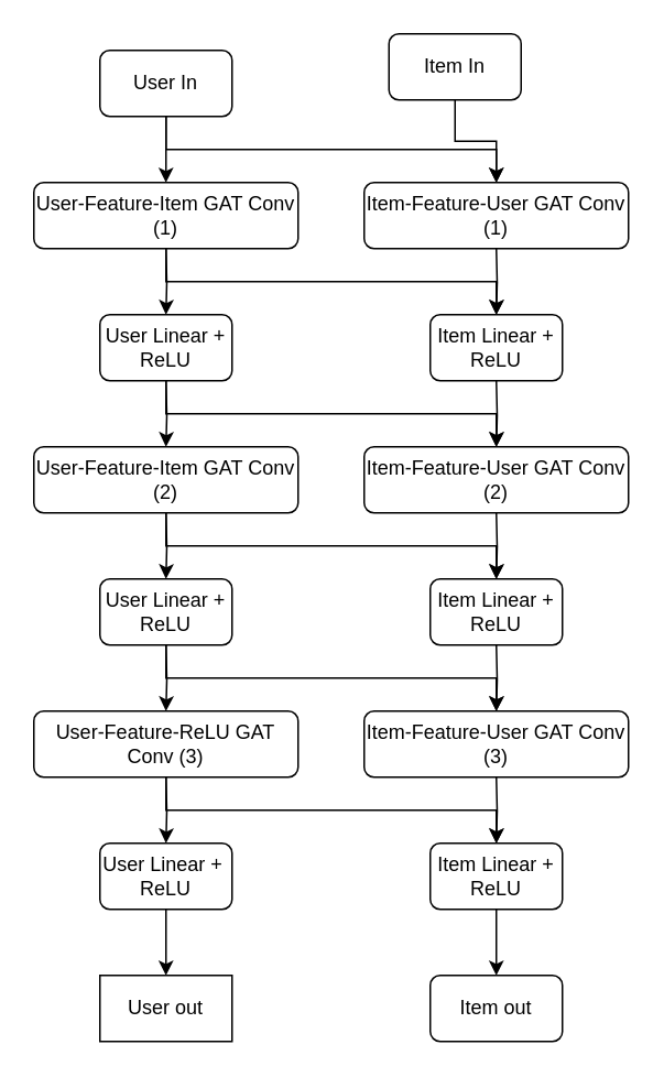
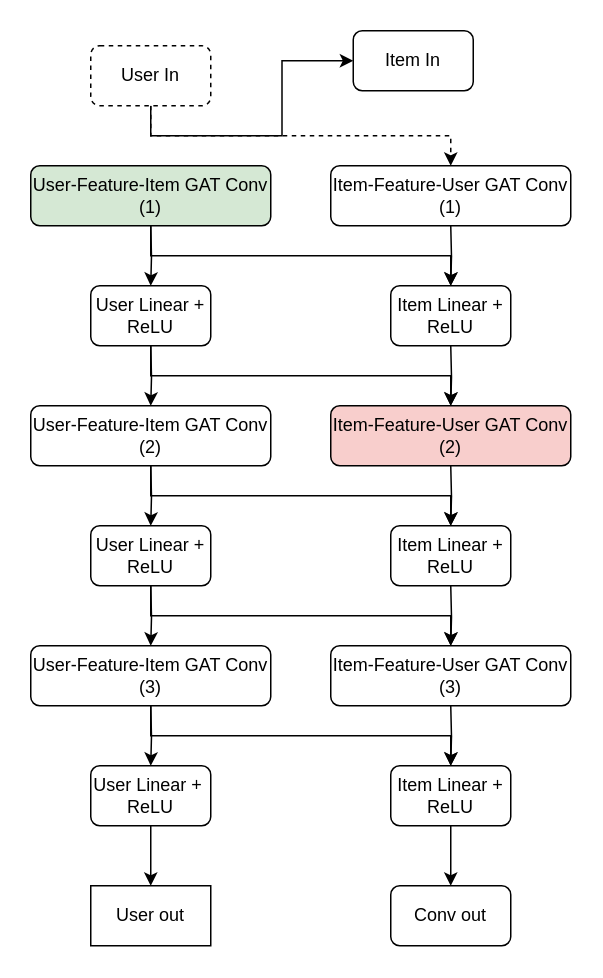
  <mxCell id="0" />
  <mxCell id="1" parent="0" />
- <mxCell id="2" value="User-Feature-Item GAT Conv (1)" style="rounded=1;whiteSpace=wrap;html=1;" vertex="1" parent="1"><mxGeometry x="20" y="110" width="160" height="40" as="geometry" /></mxCell>
+ <mxCell id="2" value="User-Feature-Item GAT Conv (1)" style="rounded=1;whiteSpace=wrap;html=1;fillColor=#d5e8d4;" vertex="1" parent="1"><mxGeometry x="20" y="110" width="160" height="40" as="geometry" /></mxCell>
  <mxCell id="3" value="Item-Feature-User GAT Conv (1)" style="rounded=1;whiteSpace=wrap;html=1;" vertex="1" parent="1"><mxGeometry x="220" y="110" width="160" height="40" as="geometry" /></mxCell>
- <mxCell id="4" style="edgeStyle=orthogonalEdgeStyle;rounded=0;orthogonalLoop=1;jettySize=auto;html=1;exitX=0.5;exitY=1;exitDx=0;exitDy=0;" edge="1" parent="1" source="6" target="2"><mxGeometry relative="1" as="geometry" /></mxCell>
- <mxCell id="5" style="edgeStyle=orthogonalEdgeStyle;rounded=0;orthogonalLoop=1;jettySize=auto;html=1;entryX=0.5;entryY=0;entryDx=0;entryDy=0;" edge="1" parent="1" source="6" target="3"><mxGeometry relative="1" as="geometry"><Array as="points"><mxPoint x="100" y="90" /><mxPoint x="300" y="90" /></Array></mxGeometry></mxCell>
- <mxCell id="6" value="User In" style="rounded=1;whiteSpace=wrap;html=1;" vertex="1" parent="1"><mxGeometry x="60" y="30" width="80" height="40" as="geometry" /></mxCell>
- <mxCell id="7" style="edgeStyle=orthogonalEdgeStyle;rounded=0;orthogonalLoop=1;jettySize=auto;html=1;entryX=0.5;entryY=0;entryDx=0;entryDy=0;" edge="1" parent="1" source="8" target="3"><mxGeometry relative="1" as="geometry" /></mxCell>
+ <mxCell id="4" style="edgeStyle=orthogonalEdgeStyle;rounded=0;orthogonalLoop=1;jettySize=auto;html=1;exitX=0.5;exitY=1;exitDx=0;exitDy=0;" edge="1" parent="1" source="6" target="8"><mxGeometry relative="1" as="geometry" /></mxCell>
+ <mxCell id="5" style="edgeStyle=orthogonalEdgeStyle;rounded=0;orthogonalLoop=1;jettySize=auto;html=1;entryX=0.5;entryY=0;entryDx=0;entryDy=0;dashed=1;" edge="1" parent="1" source="6" target="3"><mxGeometry relative="1" as="geometry"><Array as="points"><mxPoint x="100" y="90" /><mxPoint x="300" y="90" /></Array></mxGeometry></mxCell>
+ <mxCell id="6" value="User In" style="rounded=1;whiteSpace=wrap;html=1;dashed=1;" vertex="1" parent="1"><mxGeometry x="60" y="30" width="80" height="40" as="geometry" /></mxCell>
  <mxCell id="8" value="Item In" style="rounded=1;whiteSpace=wrap;html=1;" vertex="1" parent="1"><mxGeometry x="235" y="20" width="80" height="40" as="geometry" /></mxCell>
  <mxCell id="9" value="User Linear + ReLU" style="rounded=1;whiteSpace=wrap;html=1;" vertex="1" parent="1"><mxGeometry x="60" y="190" width="80" height="40" as="geometry" /></mxCell>
  <mxCell id="10" value="Item Linear + ReLU" style="rounded=1;whiteSpace=wrap;html=1;" vertex="1" parent="1"><mxGeometry x="260" y="190" width="80" height="40" as="geometry" /></mxCell>
  <mxCell id="11" style="edgeStyle=orthogonalEdgeStyle;rounded=0;orthogonalLoop=1;jettySize=auto;html=1;exitX=0.5;exitY=1;exitDx=0;exitDy=0;" edge="1" parent="1"><mxGeometry relative="1" as="geometry"><mxPoint x="100" y="150" as="sourcePoint" /><mxPoint x="100" y="190" as="targetPoint" /></mxGeometry></mxCell>
  <mxCell id="12" style="edgeStyle=orthogonalEdgeStyle;rounded=0;orthogonalLoop=1;jettySize=auto;html=1;entryX=0.5;entryY=0;entryDx=0;entryDy=0;" edge="1" parent="1"><mxGeometry relative="1" as="geometry"><mxPoint x="100" y="150" as="sourcePoint" /><mxPoint x="300" y="190" as="targetPoint" /><Array as="points"><mxPoint x="100" y="170" /><mxPoint x="300" y="170" /></Array></mxGeometry></mxCell>
  <mxCell id="13" style="edgeStyle=orthogonalEdgeStyle;rounded=0;orthogonalLoop=1;jettySize=auto;html=1;entryX=0.5;entryY=0;entryDx=0;entryDy=0;" edge="1" parent="1"><mxGeometry relative="1" as="geometry"><mxPoint x="300" y="150" as="sourcePoint" /><mxPoint x="300" y="190" as="targetPoint" /></mxGeometry></mxCell>
  <mxCell id="14" value="User-Feature-Item GAT Conv (2)" style="rounded=1;whiteSpace=wrap;html=1;" vertex="1" parent="1"><mxGeometry x="20" y="270" width="160" height="40" as="geometry" /></mxCell>
- <mxCell id="15" value="Item-Feature-User GAT Conv (2)" style="rounded=1;whiteSpace=wrap;html=1;" vertex="1" parent="1"><mxGeometry x="220" y="270" width="160" height="40" as="geometry" /></mxCell>
+ <mxCell id="15" value="Item-Feature-User GAT Conv (2)" style="rounded=1;whiteSpace=wrap;html=1;fillColor=#f8cecc;" vertex="1" parent="1"><mxGeometry x="220" y="270" width="160" height="40" as="geometry" /></mxCell>
  <mxCell id="16" style="edgeStyle=orthogonalEdgeStyle;rounded=0;orthogonalLoop=1;jettySize=auto;html=1;exitX=0.5;exitY=1;exitDx=0;exitDy=0;" edge="1" parent="1" target="14"><mxGeometry relative="1" as="geometry"><mxPoint x="100" y="230" as="sourcePoint" /></mxGeometry></mxCell>
  <mxCell id="17" style="edgeStyle=orthogonalEdgeStyle;rounded=0;orthogonalLoop=1;jettySize=auto;html=1;entryX=0.5;entryY=0;entryDx=0;entryDy=0;" edge="1" parent="1" target="15"><mxGeometry relative="1" as="geometry"><mxPoint x="100" y="230" as="sourcePoint" /><Array as="points"><mxPoint x="100" y="250" /><mxPoint x="300" y="250" /></Array></mxGeometry></mxCell>
  <mxCell id="18" style="edgeStyle=orthogonalEdgeStyle;rounded=0;orthogonalLoop=1;jettySize=auto;html=1;entryX=0.5;entryY=0;entryDx=0;entryDy=0;" edge="1" parent="1" target="15"><mxGeometry relative="1" as="geometry"><mxPoint x="300" y="230" as="sourcePoint" /></mxGeometry></mxCell>
  <mxCell id="19" value="User Linear + ReLU" style="rounded=1;whiteSpace=wrap;html=1;" vertex="1" parent="1"><mxGeometry x="60" y="350" width="80" height="40" as="geometry" /></mxCell>
  <mxCell id="20" value="Item Linear + ReLU" style="rounded=1;whiteSpace=wrap;html=1;" vertex="1" parent="1"><mxGeometry x="260" y="350" width="80" height="40" as="geometry" /></mxCell>
  <mxCell id="21" style="edgeStyle=orthogonalEdgeStyle;rounded=0;orthogonalLoop=1;jettySize=auto;html=1;exitX=0.5;exitY=1;exitDx=0;exitDy=0;" edge="1" parent="1"><mxGeometry relative="1" as="geometry"><mxPoint x="100" y="310" as="sourcePoint" /><mxPoint x="100" y="350" as="targetPoint" /></mxGeometry></mxCell>
  <mxCell id="22" style="edgeStyle=orthogonalEdgeStyle;rounded=0;orthogonalLoop=1;jettySize=auto;html=1;entryX=0.5;entryY=0;entryDx=0;entryDy=0;" edge="1" parent="1"><mxGeometry relative="1" as="geometry"><mxPoint x="100" y="310" as="sourcePoint" /><mxPoint x="300" y="350" as="targetPoint" /><Array as="points"><mxPoint x="100" y="330" /><mxPoint x="300" y="330" /></Array></mxGeometry></mxCell>
  <mxCell id="23" style="edgeStyle=orthogonalEdgeStyle;rounded=0;orthogonalLoop=1;jettySize=auto;html=1;entryX=0.5;entryY=0;entryDx=0;entryDy=0;" edge="1" parent="1"><mxGeometry relative="1" as="geometry"><mxPoint x="300" y="310" as="sourcePoint" /><mxPoint x="300" y="350" as="targetPoint" /></mxGeometry></mxCell>
- <mxCell id="24" value="User-Feature-ReLU GAT Conv (3)" style="rounded=1;whiteSpace=wrap;html=1;" vertex="1" parent="1"><mxGeometry x="20" y="430" width="160" height="40" as="geometry" /></mxCell>
+ <mxCell id="24" value="User-Feature-Item GAT Conv (3)" style="rounded=1;whiteSpace=wrap;html=1;" vertex="1" parent="1"><mxGeometry x="20" y="430" width="160" height="40" as="geometry" /></mxCell>
  <mxCell id="25" value="Item-Feature-User GAT Conv (3)" style="rounded=1;whiteSpace=wrap;html=1;" vertex="1" parent="1"><mxGeometry x="220" y="430" width="160" height="40" as="geometry" /></mxCell>
  <mxCell id="26" style="edgeStyle=orthogonalEdgeStyle;rounded=0;orthogonalLoop=1;jettySize=auto;html=1;exitX=0.5;exitY=1;exitDx=0;exitDy=0;" edge="1" parent="1" target="24"><mxGeometry relative="1" as="geometry"><mxPoint x="100" y="390" as="sourcePoint" /></mxGeometry></mxCell>
  <mxCell id="27" style="edgeStyle=orthogonalEdgeStyle;rounded=0;orthogonalLoop=1;jettySize=auto;html=1;entryX=0.5;entryY=0;entryDx=0;entryDy=0;" edge="1" parent="1" target="25"><mxGeometry relative="1" as="geometry"><mxPoint x="100" y="390" as="sourcePoint" /><Array as="points"><mxPoint x="100" y="410" /><mxPoint x="300" y="410" /></Array></mxGeometry></mxCell>
  <mxCell id="28" style="edgeStyle=orthogonalEdgeStyle;rounded=0;orthogonalLoop=1;jettySize=auto;html=1;entryX=0.5;entryY=0;entryDx=0;entryDy=0;" edge="1" parent="1" target="25"><mxGeometry relative="1" as="geometry"><mxPoint x="300" y="390" as="sourcePoint" /></mxGeometry></mxCell>
  <mxCell id="29" style="edgeStyle=orthogonalEdgeStyle;rounded=0;orthogonalLoop=1;jettySize=auto;html=1;entryX=0.5;entryY=0;entryDx=0;entryDy=0;" edge="1" parent="1" source="30" target="36"><mxGeometry relative="1" as="geometry" /></mxCell>
  <mxCell id="30" value="User Linear +&amp;nbsp;&lt;div&gt;ReLU&lt;/div&gt;" style="rounded=1;whiteSpace=wrap;html=1;" vertex="1" parent="1"><mxGeometry x="60" y="510" width="80" height="40" as="geometry" /></mxCell>
  <mxCell id="31" style="edgeStyle=orthogonalEdgeStyle;rounded=0;orthogonalLoop=1;jettySize=auto;html=1;" edge="1" parent="1" source="32"><mxGeometry relative="1" as="geometry"><mxPoint x="300" y="590" as="targetPoint" /></mxGeometry></mxCell>
  <mxCell id="32" value="Item Linear + ReLU" style="rounded=1;whiteSpace=wrap;html=1;" vertex="1" parent="1"><mxGeometry x="260" y="510" width="80" height="40" as="geometry" /></mxCell>
  <mxCell id="33" style="edgeStyle=orthogonalEdgeStyle;rounded=0;orthogonalLoop=1;jettySize=auto;html=1;exitX=0.5;exitY=1;exitDx=0;exitDy=0;" edge="1" parent="1"><mxGeometry relative="1" as="geometry"><mxPoint x="100" y="470" as="sourcePoint" /><mxPoint x="100" y="510" as="targetPoint" /></mxGeometry></mxCell>
  <mxCell id="34" style="edgeStyle=orthogonalEdgeStyle;rounded=0;orthogonalLoop=1;jettySize=auto;html=1;entryX=0.5;entryY=0;entryDx=0;entryDy=0;" edge="1" parent="1"><mxGeometry relative="1" as="geometry"><mxPoint x="100" y="470" as="sourcePoint" /><mxPoint x="300" y="510" as="targetPoint" /><Array as="points"><mxPoint x="100" y="490" /><mxPoint x="300" y="490" /></Array></mxGeometry></mxCell>
  <mxCell id="35" style="edgeStyle=orthogonalEdgeStyle;rounded=0;orthogonalLoop=1;jettySize=auto;html=1;entryX=0.5;entryY=0;entryDx=0;entryDy=0;" edge="1" parent="1"><mxGeometry relative="1" as="geometry"><mxPoint x="300" y="470" as="sourcePoint" /><mxPoint x="300" y="510" as="targetPoint" /></mxGeometry></mxCell>
  <mxCell id="36" value="User out" style="whiteSpace=wrap;html=1;rounded=0;" vertex="1" parent="1"><mxGeometry x="60" y="590" width="80" height="40" as="geometry" /></mxCell>
- <mxCell id="37" value="Item out" style="rounded=1;whiteSpace=wrap;html=1;" vertex="1" parent="1"><mxGeometry x="260" y="590" width="80" height="40" as="geometry" /></mxCell>
+ <mxCell id="37" value="Conv out" style="rounded=1;whiteSpace=wrap;html=1;" vertex="1" parent="1"><mxGeometry x="260" y="590" width="80" height="40" as="geometry" /></mxCell>
